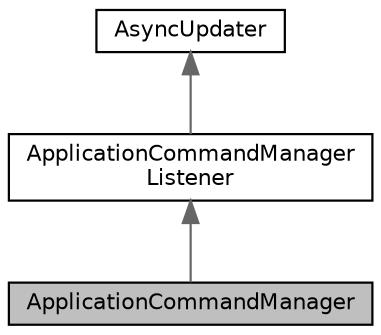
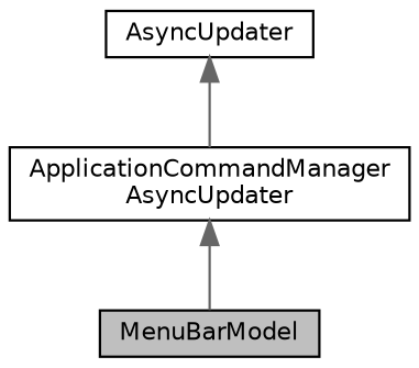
  digraph {
    node [color=black fontname=Helvetica fontsize=10 shape=record]
    edge [color=gray40 dir=back fontname=Helvetica fontsize=10 labelfontname=Helvetica labelfontsize=10 style=solid]
-   n1 [fillcolor=grey75 fontcolor=black height=0.2 label=ApplicationCommandManager style=filled width=0.4]
+   n1 [fillcolor=grey75 fontcolor=black height=0.2 label=MenuBarModel style=filled width=0.4]
    n2 [height=0.2 label=AsyncUpdater width=0.4]
-   n3 [height=0.2 label="ApplicationCommandManager\lListener" width=0.4]
+   n3 [height=0.2 label="ApplicationCommandManager\lAsyncUpdater" width=0.4]
    n2 -> n3
    n3 -> n1
  }
